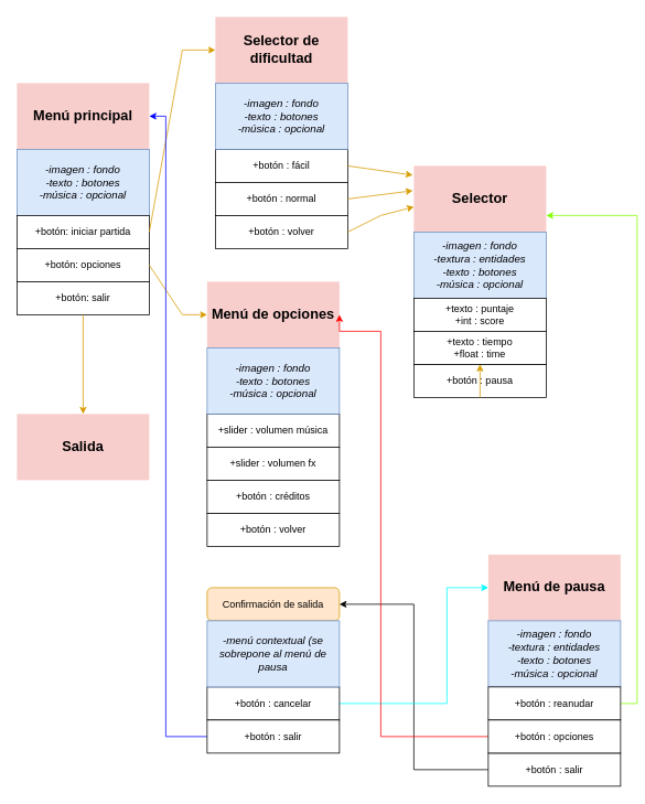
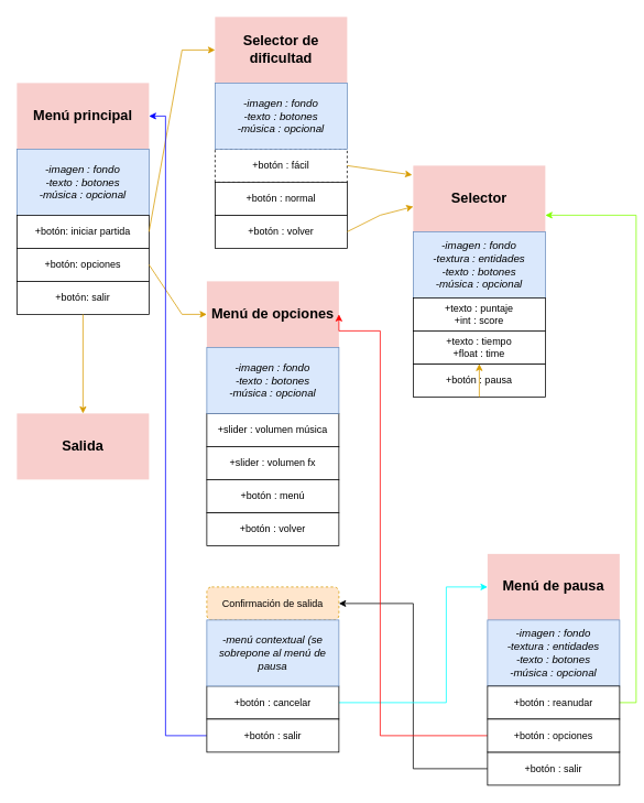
  <mxCell id="0" />
  <mxCell id="1" parent="0" />
  <mxCell id="2" value="Menú principal" style="rounded=0;whiteSpace=wrap;html=1;fillColor=#f8cecc;strokeColor=none;verticalAlign=middle;fontSize=17;fontStyle=1;dashed=1;" parent="1" vertex="1"><mxGeometry x="20" y="100" width="160" height="80" as="geometry" /></mxCell>
  <mxCell id="3" value="-imagen : fondo&lt;br style=&quot;font-size: 13px;&quot;&gt;-texto : botones&lt;br style=&quot;font-size: 13px;&quot;&gt;-música : opcional" style="rounded=0;whiteSpace=wrap;html=1;fillColor=#dae8fc;strokeColor=#6c8ebf;fontStyle=2;fontSize=13;" parent="1" vertex="1"><mxGeometry x="20" y="180" width="160" height="80" as="geometry" /></mxCell>
  <mxCell id="4" value="+botón: iniciar partida" style="rounded=0;whiteSpace=wrap;html=1;" parent="1" vertex="1"><mxGeometry x="20" y="260" width="160" height="40" as="geometry" /></mxCell>
  <mxCell id="5" value="+botón: opciones" style="rounded=0;whiteSpace=wrap;html=1;" parent="1" vertex="1"><mxGeometry x="20" y="300" width="160" height="40" as="geometry" /></mxCell>
  <mxCell id="6" value="+botón: salir" style="rounded=0;whiteSpace=wrap;html=1;" parent="1" vertex="1"><mxGeometry x="20" y="340" width="160" height="40" as="geometry" /></mxCell>
  <mxCell id="7" value="Selector de dificultad" style="rounded=0;whiteSpace=wrap;html=1;fillColor=#f8cecc;strokeColor=none;verticalAlign=middle;fontSize=17;fontStyle=1;dashed=1;" parent="1" vertex="1"><mxGeometry x="260" y="20" width="160" height="80" as="geometry" /></mxCell>
- <mxCell id="8" value="+botón : fácil" style="rounded=0;whiteSpace=wrap;html=1;" parent="1" vertex="1"><mxGeometry x="260" y="180" width="160" height="40" as="geometry" /></mxCell>
+ <mxCell id="8" value="+botón : fácil" style="rounded=0;whiteSpace=wrap;html=1;dashed=1;" parent="1" vertex="1"><mxGeometry x="260" y="180" width="160" height="40" as="geometry" /></mxCell>
  <mxCell id="9" value="-imagen : fondo&lt;br style=&quot;font-size: 13px;&quot;&gt;-texto : botones&lt;br style=&quot;font-size: 13px;&quot;&gt;-música : opcional" style="rounded=0;whiteSpace=wrap;html=1;fillColor=#dae8fc;strokeColor=#6c8ebf;fontStyle=2;fontSize=13;" parent="1" vertex="1"><mxGeometry x="260" y="100" width="160" height="80" as="geometry" /></mxCell>
  <mxCell id="10" value="" style="endArrow=classic;html=1;rounded=0;fontSize=13;exitX=1;exitY=0.5;exitDx=0;exitDy=0;entryX=0;entryY=0.5;entryDx=0;entryDy=0;fillColor=#ffe6cc;strokeColor=#d79b00;" parent="1" source="4" target="7" edge="1"><mxGeometry width="50" height="50" relative="1" as="geometry"><mxPoint x="370" y="220" as="sourcePoint" /><mxPoint x="420" y="170" as="targetPoint" /><Array as="points"><mxPoint x="220" y="60" /></Array></mxGeometry></mxCell>
  <mxCell id="11" value="+botón : normal" style="rounded=0;whiteSpace=wrap;html=1;" parent="1" vertex="1"><mxGeometry x="260" y="220" width="160" height="40" as="geometry" /></mxCell>
  <mxCell id="12" value="Menú de opciones" style="rounded=0;whiteSpace=wrap;html=1;fillColor=#f8cecc;strokeColor=none;verticalAlign=middle;fontSize=17;fontStyle=1;dashed=1;" parent="1" vertex="1"><mxGeometry x="250" y="340" width="160" height="80" as="geometry" /></mxCell>
  <mxCell id="13" value="+slider : volumen música" style="rounded=0;whiteSpace=wrap;html=1;" parent="1" vertex="1"><mxGeometry x="250" y="500" width="160" height="40" as="geometry" /></mxCell>
  <mxCell id="14" value="-imagen : fondo&lt;br style=&quot;font-size: 13px;&quot;&gt;-texto : botones&lt;br style=&quot;font-size: 13px;&quot;&gt;-música : opcional" style="rounded=0;whiteSpace=wrap;html=1;fillColor=#dae8fc;strokeColor=#6c8ebf;fontStyle=2;fontSize=13;" parent="1" vertex="1"><mxGeometry x="250" y="420" width="160" height="80" as="geometry" /></mxCell>
  <mxCell id="15" value="+slider : volumen fx" style="rounded=0;whiteSpace=wrap;html=1;" parent="1" vertex="1"><mxGeometry x="250" y="540" width="160" height="40" as="geometry" /></mxCell>
  <mxCell id="16" value="" style="endArrow=classic;html=1;rounded=0;fontSize=13;exitX=1;exitY=0.5;exitDx=0;exitDy=0;entryX=0;entryY=0.5;entryDx=0;entryDy=0;fillColor=#ffe6cc;strokeColor=#d79b00;" parent="1" source="5" target="12" edge="1"><mxGeometry width="50" height="50" relative="1" as="geometry"><mxPoint x="190" y="210" as="sourcePoint" /><mxPoint x="306.96" y="77.04" as="targetPoint" /><Array as="points"><mxPoint x="220" y="380" /></Array></mxGeometry></mxCell>
  <mxCell id="17" value="+botón : volver" style="rounded=0;whiteSpace=wrap;html=1;" parent="1" vertex="1"><mxGeometry x="260" y="260" width="160" height="40" as="geometry" /></mxCell>
  <mxCell id="18" value="+botón : volver" style="rounded=0;whiteSpace=wrap;html=1;" parent="1" vertex="1"><mxGeometry x="250" y="620" width="160" height="40" as="geometry" /></mxCell>
- <mxCell id="19" value="+botón : créditos" style="rounded=0;whiteSpace=wrap;html=1;" parent="1" vertex="1"><mxGeometry x="250" y="580" width="160" height="40" as="geometry" /></mxCell>
+ <mxCell id="19" value="+botón : menú" style="rounded=0;whiteSpace=wrap;html=1;" parent="1" vertex="1"><mxGeometry x="250" y="580" width="160" height="40" as="geometry" /></mxCell>
  <mxCell id="20" value="Salida" style="rounded=0;whiteSpace=wrap;html=1;fillColor=#f8cecc;strokeColor=none;verticalAlign=middle;fontSize=17;fontStyle=1;dashed=1;" parent="1" vertex="1"><mxGeometry x="20" y="500" width="160" height="80" as="geometry" /></mxCell>
  <mxCell id="21" value="" style="endArrow=classic;html=1;rounded=0;fontSize=13;exitX=0.5;exitY=1;exitDx=0;exitDy=0;entryX=0.5;entryY=0;entryDx=0;entryDy=0;fillColor=#ffe6cc;strokeColor=#d79b00;" parent="1" source="6" target="20" edge="1"><mxGeometry width="50" height="50" relative="1" as="geometry"><mxPoint x="190" y="330" as="sourcePoint" /><mxPoint x="470" y="390" as="targetPoint" /></mxGeometry></mxCell>
  <mxCell id="22" value="Selector" style="rounded=0;whiteSpace=wrap;html=1;fillColor=#f8cecc;strokeColor=none;verticalAlign=middle;fontSize=17;fontStyle=1;dashed=1;" parent="1" vertex="1"><mxGeometry x="500" y="200" width="160" height="80" as="geometry" /></mxCell>
  <mxCell id="23" value="" style="endArrow=classic;html=1;rounded=0;fontSize=13;fillColor=#ffe6cc;strokeColor=#d79b00;exitX=1;exitY=0.5;exitDx=0;exitDy=0;entryX=-0.008;entryY=0.141;entryDx=0;entryDy=0;entryPerimeter=0;" parent="1" source="8" target="22" edge="1"><mxGeometry width="50" height="50" relative="1" as="geometry"><mxPoint x="520" y="270" as="sourcePoint" /><mxPoint x="620" y="220" as="targetPoint" /><Array as="points" /></mxGeometry></mxCell>
- <mxCell id="24" value="" style="endArrow=classic;html=1;rounded=0;fontSize=13;fillColor=#ffe6cc;strokeColor=#d79b00;exitX=1;exitY=0.5;exitDx=0;exitDy=0;entryX=-0.008;entryY=0.376;entryDx=0;entryDy=0;entryPerimeter=0;" parent="1" source="11" target="22" edge="1"><mxGeometry width="50" height="50" relative="1" as="geometry"><mxPoint x="430" y="210" as="sourcePoint" /><mxPoint x="550" y="250" as="targetPoint" /></mxGeometry></mxCell>
  <mxCell id="25" value="" style="endArrow=classic;html=1;rounded=0;fontSize=13;fillColor=#ffe6cc;strokeColor=#d79b00;exitX=1;exitY=0.5;exitDx=0;exitDy=0;entryX=0.001;entryY=0.62;entryDx=0;entryDy=0;entryPerimeter=0;" parent="1" source="17" target="22" edge="1"><mxGeometry width="50" height="50" relative="1" as="geometry"><mxPoint x="430" y="250" as="sourcePoint" /><mxPoint x="570" y="270" as="targetPoint" /><Array as="points"><mxPoint x="460" y="260" /></Array></mxGeometry></mxCell>
  <mxCell id="26" value="-imagen : fondo&lt;br&gt;-textura : entidades&lt;br style=&quot;font-size: 13px&quot;&gt;-texto : botones&lt;br style=&quot;font-size: 13px&quot;&gt;-música : opcional" style="rounded=0;whiteSpace=wrap;html=1;fillColor=#dae8fc;strokeColor=#6c8ebf;fontStyle=2;fontSize=13;" parent="1" vertex="1"><mxGeometry x="500" y="280" width="160" height="80" as="geometry" /></mxCell>
  <mxCell id="27" value="+botón : pausa" style="rounded=0;whiteSpace=wrap;html=1;" parent="1" vertex="1"><mxGeometry x="500" y="440" width="160" height="40" as="geometry" /></mxCell>
  <mxCell id="28" value="Menú de pausa" style="rounded=0;whiteSpace=wrap;html=1;fillColor=#f8cecc;strokeColor=none;verticalAlign=middle;fontSize=17;fontStyle=1;dashed=1;" parent="1" vertex="1"><mxGeometry x="590" y="670" width="160" height="80" as="geometry" /></mxCell>
  <mxCell id="29" value="-imagen : fondo&lt;br&gt;-textura : entidades&lt;br style=&quot;font-size: 13px&quot;&gt;-texto : botones&lt;br style=&quot;font-size: 13px&quot;&gt;-música : opcional" style="rounded=0;whiteSpace=wrap;html=1;fillColor=#dae8fc;strokeColor=#6c8ebf;fontStyle=2;fontSize=13;" parent="1" vertex="1"><mxGeometry x="590" y="750" width="160" height="80" as="geometry" /></mxCell>
  <mxCell id="30" style="edgeStyle=orthogonalEdgeStyle;rounded=0;orthogonalLoop=1;jettySize=auto;html=1;entryX=1;entryY=0.75;entryDx=0;entryDy=0;strokeColor=#80FF00;exitX=1;exitY=0.5;exitDx=0;exitDy=0;" edge="1" parent="1" source="31" target="22"><mxGeometry relative="1" as="geometry" /></mxCell>
  <mxCell id="31" value="+botón : reanudar" style="rounded=0;whiteSpace=wrap;html=1;" parent="1" vertex="1"><mxGeometry x="590" y="830" width="160" height="40" as="geometry" /></mxCell>
  <mxCell id="32" value="" style="endArrow=classic;html=1;rounded=0;fontSize=13;exitX=0.5;exitY=1;exitDx=0;exitDy=0;fillColor=#ffe6cc;strokeColor=#d79b00;" parent="1" source="27" target="36" edge="1"><mxGeometry width="50" height="50" relative="1" as="geometry"><mxPoint x="110" y="390" as="sourcePoint" /><mxPoint x="110" y="510" as="targetPoint" /></mxGeometry></mxCell>
  <mxCell id="33" style="edgeStyle=orthogonalEdgeStyle;rounded=0;orthogonalLoop=1;jettySize=auto;html=1;entryX=1;entryY=0.5;entryDx=0;entryDy=0;" edge="1" parent="1" source="34" target="37"><mxGeometry relative="1" as="geometry" /></mxCell>
  <mxCell id="34" value="+botón : salir" style="rounded=0;whiteSpace=wrap;html=1;" parent="1" vertex="1"><mxGeometry x="590" y="910" width="160" height="40" as="geometry" /></mxCell>
  <mxCell id="35" value="+texto : puntaje&lt;br&gt;+int : score" style="rounded=0;whiteSpace=wrap;html=1;" parent="1" vertex="1"><mxGeometry x="500" y="360" width="160" height="40" as="geometry" /></mxCell>
  <mxCell id="36" value="+texto : tiempo&lt;br&gt;+float : time" style="rounded=0;whiteSpace=wrap;html=1;" parent="1" vertex="1"><mxGeometry x="500" y="400" width="160" height="40" as="geometry" /></mxCell>
- <mxCell id="37" value="Confirmación de salida" style="rounded=1;whiteSpace=wrap;html=1;fillColor=#ffe6cc;strokeColor=#d79b00;" vertex="1" parent="1"><mxGeometry x="250" y="710" width="160" height="40" as="geometry" /></mxCell>
+ <mxCell id="37" value="Confirmación de salida" style="rounded=1;whiteSpace=wrap;html=1;fillColor=#ffe6cc;strokeColor=#d79b00;dashed=1;" vertex="1" parent="1"><mxGeometry x="250" y="710" width="160" height="40" as="geometry" /></mxCell>
  <mxCell id="38" style="edgeStyle=orthogonalEdgeStyle;rounded=0;orthogonalLoop=1;jettySize=auto;html=1;strokeColor=#00FFFF;entryX=0;entryY=0.5;entryDx=0;entryDy=0;" edge="1" parent="1" source="39" target="28"><mxGeometry relative="1" as="geometry"><mxPoint x="550" y="710" as="targetPoint" /><Array as="points"><mxPoint x="540" y="850" /><mxPoint x="540" y="710" /></Array></mxGeometry></mxCell>
  <mxCell id="39" value="+botón : cancelar" style="rounded=0;whiteSpace=wrap;html=1;" vertex="1" parent="1"><mxGeometry x="250" y="830" width="160" height="40" as="geometry" /></mxCell>
  <mxCell id="40" style="edgeStyle=orthogonalEdgeStyle;rounded=0;orthogonalLoop=1;jettySize=auto;html=1;entryX=1;entryY=0.5;entryDx=0;entryDy=0;strokeColor=#0000FF;" edge="1" parent="1" source="41" target="2"><mxGeometry relative="1" as="geometry"><Array as="points"><mxPoint x="200" y="890" /><mxPoint x="200" y="140" /></Array></mxGeometry></mxCell>
  <mxCell id="41" value="+botón : salir" style="rounded=0;whiteSpace=wrap;html=1;" vertex="1" parent="1"><mxGeometry x="250" y="870" width="160" height="40" as="geometry" /></mxCell>
  <mxCell id="42" value="-menú contextual (se sobrepone al menú de pausa" style="rounded=0;whiteSpace=wrap;html=1;fillColor=#dae8fc;strokeColor=#6c8ebf;fontStyle=2;fontSize=13;" vertex="1" parent="1"><mxGeometry x="250" y="750" width="160" height="80" as="geometry" /></mxCell>
  <mxCell id="43" style="edgeStyle=orthogonalEdgeStyle;rounded=0;orthogonalLoop=1;jettySize=auto;html=1;entryX=1;entryY=0.5;entryDx=0;entryDy=0;strokeColor=#FF0000;" edge="1" parent="1" source="44" target="12"><mxGeometry relative="1" as="geometry"><Array as="points"><mxPoint x="460" y="890" /><mxPoint x="460" y="400" /><mxPoint x="410" y="400" /></Array></mxGeometry></mxCell>
  <mxCell id="44" value="+botón : opciones" style="rounded=0;whiteSpace=wrap;html=1;" vertex="1" parent="1"><mxGeometry x="590" y="870" width="160" height="40" as="geometry" /></mxCell>
